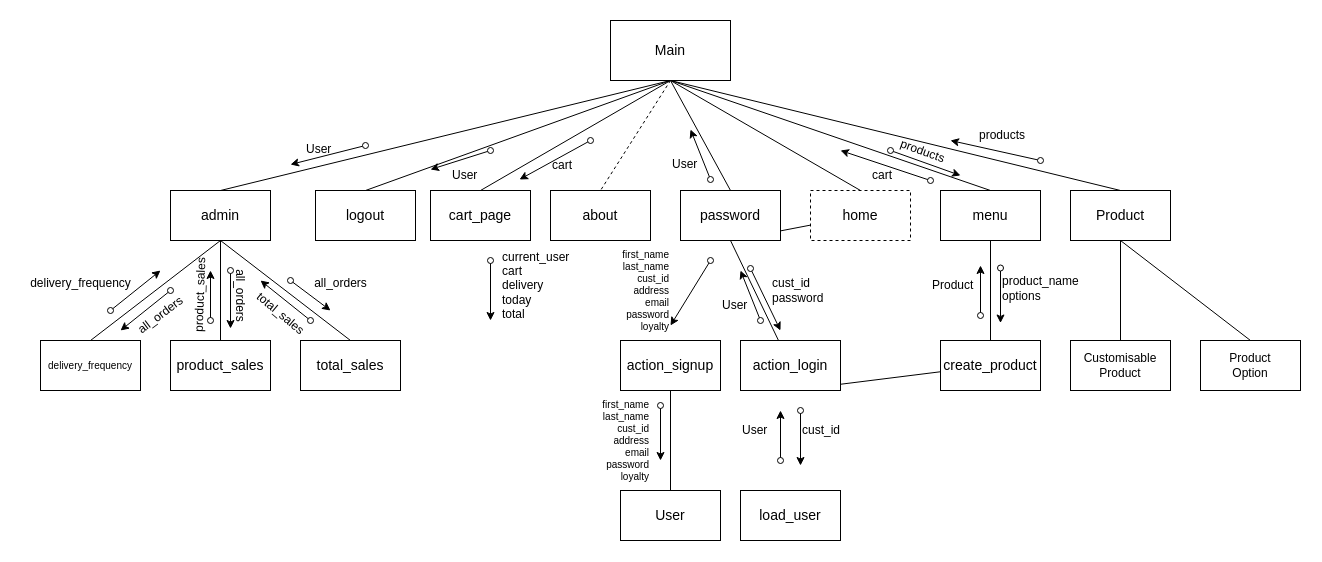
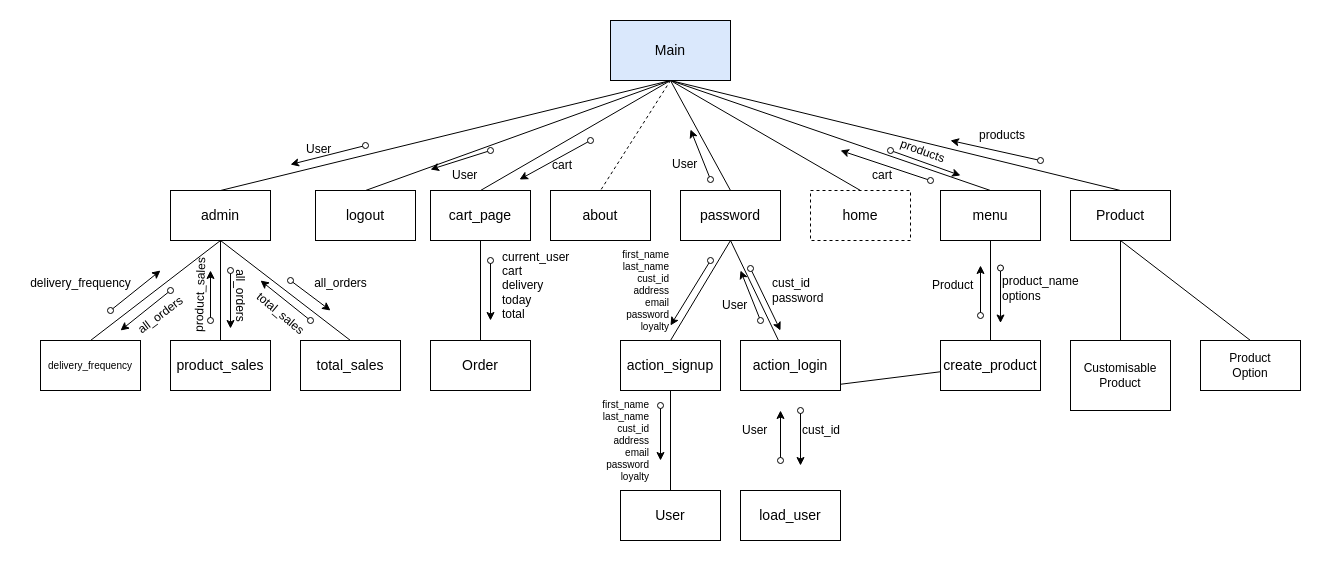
  <mxCell id="0" />
  <mxCell id="1" parent="0" />
  <mxCell id="2" style="rounded=0;orthogonalLoop=1;jettySize=auto;html=1;exitX=0.5;exitY=1;exitDx=0;exitDy=0;entryX=0.5;entryY=0;entryDx=0;entryDy=0;endArrow=none;endFill=0;" edge="1" parent="1" source="10" target="23"><mxGeometry relative="1" as="geometry" /></mxCell>
  <mxCell id="3" style="rounded=0;orthogonalLoop=1;jettySize=auto;html=1;exitX=0.5;exitY=1;exitDx=0;exitDy=0;entryX=0.5;entryY=0;entryDx=0;entryDy=0;endArrow=none;endFill=0;" edge="1" parent="1" source="10" target="24"><mxGeometry relative="1" as="geometry" /></mxCell>
  <mxCell id="4" style="rounded=0;orthogonalLoop=1;jettySize=auto;html=1;exitX=0.5;exitY=1;exitDx=0;exitDy=0;entryX=0.5;entryY=0;entryDx=0;entryDy=0;endArrow=none;endFill=0;" edge="1" parent="1" source="10" target="19"><mxGeometry relative="1" as="geometry" /></mxCell>
  <mxCell id="5" style="rounded=0;orthogonalLoop=1;jettySize=auto;html=1;exitX=0.5;exitY=1;exitDx=0;exitDy=0;entryX=0.5;entryY=0;entryDx=0;entryDy=0;endArrow=none;endFill=0;dashed=1;" edge="1" parent="1" source="10" target="12"><mxGeometry relative="1" as="geometry" /></mxCell>
  <mxCell id="6" style="rounded=0;orthogonalLoop=1;jettySize=auto;html=1;exitX=0.5;exitY=1;exitDx=0;exitDy=0;entryX=0.5;entryY=0;entryDx=0;entryDy=0;endArrow=none;endFill=0;" edge="1" parent="1" source="10" target="17"><mxGeometry relative="1" as="geometry" /></mxCell>
  <mxCell id="7" style="rounded=0;orthogonalLoop=1;jettySize=auto;html=1;exitX=0.5;exitY=1;exitDx=0;exitDy=0;entryX=0.5;entryY=0;entryDx=0;entryDy=0;endArrow=none;endFill=0;" edge="1" parent="1" source="10" target="11"><mxGeometry relative="1" as="geometry" /></mxCell>
  <mxCell id="8" style="rounded=0;orthogonalLoop=1;jettySize=auto;html=1;exitX=0.5;exitY=1;exitDx=0;exitDy=0;entryX=0.5;entryY=0;entryDx=0;entryDy=0;endArrow=none;endFill=0;" edge="1" parent="1" source="10" target="14"><mxGeometry relative="1" as="geometry" /></mxCell>
  <mxCell id="9" style="rounded=0;orthogonalLoop=1;jettySize=auto;html=1;exitX=0.5;exitY=1;exitDx=0;exitDy=0;entryX=0.5;entryY=0;entryDx=0;entryDy=0;endArrow=none;endFill=0;" edge="1" parent="1" source="10" target="36"><mxGeometry relative="1" as="geometry" /></mxCell>
- <mxCell id="10" value="&lt;font style=&quot;font-size: 14px;&quot;&gt;Main&lt;/font&gt;" style="rounded=0;whiteSpace=wrap;html=1;" vertex="1" parent="1"><mxGeometry x="610" y="20" width="120" height="60" as="geometry" /></mxCell>
+ <mxCell id="10" value="&lt;font style=&quot;font-size: 14px;&quot;&gt;Main&lt;/font&gt;" style="rounded=0;whiteSpace=wrap;html=1;fillColor=#dae8fc;" vertex="1" parent="1"><mxGeometry x="610" y="20" width="120" height="60" as="geometry" /></mxCell>
  <mxCell id="11" value="&lt;font style=&quot;font-size: 14px;&quot;&gt;home&lt;/font&gt;" style="rounded=0;whiteSpace=wrap;html=1;dashed=1;" vertex="1" parent="1"><mxGeometry x="810" y="190" width="100" height="50" as="geometry" /></mxCell>
  <mxCell id="12" value="&lt;font style=&quot;font-size: 14px;&quot;&gt;about&lt;/font&gt;" style="rounded=0;whiteSpace=wrap;html=1;" vertex="1" parent="1"><mxGeometry x="550" y="190" width="100" height="50" as="geometry" /></mxCell>
  <mxCell id="13" style="rounded=0;orthogonalLoop=1;jettySize=auto;html=1;exitX=0.5;exitY=1;exitDx=0;exitDy=0;entryX=0.5;entryY=0;entryDx=0;entryDy=0;endArrow=none;endFill=0;" edge="1" parent="1" source="14" target="32"><mxGeometry relative="1" as="geometry" /></mxCell>
  <mxCell id="14" value="&lt;font style=&quot;font-size: 14px;&quot;&gt;menu&lt;/font&gt;" style="rounded=0;whiteSpace=wrap;html=1;" vertex="1" parent="1"><mxGeometry x="940" y="190" width="100" height="50" as="geometry" /></mxCell>
- <mxCell id="15" style="rounded=0;orthogonalLoop=1;jettySize=auto;html=1;exitX=0.5;exitY=1;exitDx=0;exitDy=0;endArrow=none;endFill=0;" edge="1" parent="1" source="17" target="11"><mxGeometry relative="1" as="geometry" /></mxCell>
+ <mxCell id="15" style="rounded=0;orthogonalLoop=1;jettySize=auto;html=1;exitX=0.5;exitY=1;exitDx=0;exitDy=0;entryX=0.5;entryY=0;entryDx=0;entryDy=0;endArrow=none;endFill=0;" edge="1" parent="1" source="17" target="29"><mxGeometry relative="1" as="geometry" /></mxCell>
  <mxCell id="16" style="rounded=0;orthogonalLoop=1;jettySize=auto;html=1;exitX=0.5;exitY=1;exitDx=0;exitDy=0;endArrow=none;endFill=0;" edge="1" parent="1" source="17" target="31"><mxGeometry relative="1" as="geometry" /></mxCell>
  <mxCell id="17" value="&lt;font style=&quot;font-size: 14px;&quot;&gt;password&lt;/font&gt;" style="rounded=0;whiteSpace=wrap;html=1;" vertex="1" parent="1"><mxGeometry x="680" y="190" width="100" height="50" as="geometry" /></mxCell>
+ <mxCell id="18" style="rounded=0;orthogonalLoop=1;jettySize=auto;html=1;exitX=0.5;exitY=1;exitDx=0;exitDy=0;entryX=0.5;entryY=0;entryDx=0;entryDy=0;endArrow=none;endFill=0;" edge="1" parent="1" source="19" target="40"><mxGeometry relative="1" as="geometry" /></mxCell>
  <mxCell id="19" value="&lt;font style=&quot;font-size: 14px;&quot;&gt;cart_page&lt;/font&gt;" style="rounded=0;whiteSpace=wrap;html=1;" vertex="1" parent="1"><mxGeometry x="430" y="190" width="100" height="50" as="geometry" /></mxCell>
  <mxCell id="20" style="rounded=0;orthogonalLoop=1;jettySize=auto;html=1;exitX=0.5;exitY=1;exitDx=0;exitDy=0;entryX=0.5;entryY=0;entryDx=0;entryDy=0;endArrow=none;endFill=0;" edge="1" parent="1" source="23" target="25"><mxGeometry relative="1" as="geometry" /></mxCell>
  <mxCell id="21" style="rounded=0;orthogonalLoop=1;jettySize=auto;html=1;exitX=0.5;exitY=1;exitDx=0;exitDy=0;entryX=0.5;entryY=0;entryDx=0;entryDy=0;endArrow=none;endFill=0;" edge="1" parent="1" source="23" target="26"><mxGeometry relative="1" as="geometry" /></mxCell>
  <mxCell id="22" style="rounded=0;orthogonalLoop=1;jettySize=auto;html=1;exitX=0.5;exitY=1;exitDx=0;exitDy=0;entryX=0.5;entryY=0;entryDx=0;entryDy=0;endArrow=none;endFill=0;" edge="1" parent="1" source="23" target="27"><mxGeometry relative="1" as="geometry" /></mxCell>
  <mxCell id="23" value="&lt;font style=&quot;font-size: 14px;&quot;&gt;admin&lt;/font&gt;" style="rounded=0;whiteSpace=wrap;html=1;" vertex="1" parent="1"><mxGeometry x="170" y="190" width="100" height="50" as="geometry" /></mxCell>
  <mxCell id="24" value="&lt;font style=&quot;font-size: 14px;&quot;&gt;logout&lt;/font&gt;" style="rounded=0;whiteSpace=wrap;html=1;" vertex="1" parent="1"><mxGeometry x="315" y="190" width="100" height="50" as="geometry" /></mxCell>
  <mxCell id="25" value="&lt;font style=&quot;font-size: 10px;&quot;&gt;delivery_frequency&lt;/font&gt;" style="rounded=0;whiteSpace=wrap;html=1;" vertex="1" parent="1"><mxGeometry x="40" y="340" width="100" height="50" as="geometry" /></mxCell>
  <mxCell id="26" value="&lt;font style=&quot;font-size: 14px;&quot;&gt;product_sales&lt;/font&gt;" style="rounded=0;whiteSpace=wrap;html=1;" vertex="1" parent="1"><mxGeometry x="170" y="340" width="100" height="50" as="geometry" /></mxCell>
  <mxCell id="27" value="&lt;font style=&quot;font-size: 14px;&quot;&gt;total_sales&lt;/font&gt;" style="rounded=0;whiteSpace=wrap;html=1;" vertex="1" parent="1"><mxGeometry x="300" y="340" width="100" height="50" as="geometry" /></mxCell>
  <mxCell id="28" style="rounded=0;orthogonalLoop=1;jettySize=auto;html=1;exitX=0.5;exitY=1;exitDx=0;exitDy=0;entryX=0.5;entryY=0;entryDx=0;entryDy=0;endArrow=none;endFill=0;" edge="1" parent="1" source="29" target="39"><mxGeometry relative="1" as="geometry" /></mxCell>
  <mxCell id="29" value="&lt;font style=&quot;font-size: 14px;&quot;&gt;action_signup&lt;/font&gt;" style="rounded=0;whiteSpace=wrap;html=1;" vertex="1" parent="1"><mxGeometry x="620" y="340" width="100" height="50" as="geometry" /></mxCell>
  <mxCell id="30" style="rounded=0;orthogonalLoop=1;jettySize=auto;html=1;exitX=0.5;exitY=1;exitDx=0;exitDy=0;endArrow=none;endFill=0;" edge="1" parent="1" source="31" target="32"><mxGeometry relative="1" as="geometry" /></mxCell>
  <mxCell id="31" value="&lt;font style=&quot;font-size: 14px;&quot;&gt;action_login&lt;/font&gt;" style="rounded=0;whiteSpace=wrap;html=1;" vertex="1" parent="1"><mxGeometry x="740" y="340" width="100" height="50" as="geometry" /></mxCell>
  <mxCell id="32" value="&lt;font style=&quot;font-size: 14px;&quot;&gt;create_product&lt;/font&gt;" style="rounded=0;whiteSpace=wrap;html=1;" vertex="1" parent="1"><mxGeometry x="940" y="340" width="100" height="50" as="geometry" /></mxCell>
  <mxCell id="33" value="&lt;span style=&quot;font-size: 14px;&quot;&gt;load_user&lt;/span&gt;" style="rounded=0;whiteSpace=wrap;html=1;" vertex="1" parent="1"><mxGeometry x="740" y="490" width="100" height="50" as="geometry" /></mxCell>
  <mxCell id="34" style="rounded=0;orthogonalLoop=1;jettySize=auto;html=1;exitX=0.5;exitY=1;exitDx=0;exitDy=0;entryX=0.5;entryY=0;entryDx=0;entryDy=0;endArrow=none;endFill=0;" edge="1" parent="1" source="36" target="38"><mxGeometry relative="1" as="geometry" /></mxCell>
  <mxCell id="35" style="rounded=0;orthogonalLoop=1;jettySize=auto;html=1;exitX=0.5;exitY=1;exitDx=0;exitDy=0;entryX=0.5;entryY=0;entryDx=0;entryDy=0;endArrow=none;endFill=0;" edge="1" parent="1" source="36" target="37"><mxGeometry relative="1" as="geometry" /></mxCell>
  <mxCell id="36" value="&lt;font style=&quot;font-size: 14px;&quot;&gt;Product&lt;/font&gt;" style="rounded=0;whiteSpace=wrap;html=1;" vertex="1" parent="1"><mxGeometry x="1070" y="190" width="100" height="50" as="geometry" /></mxCell>
- <mxCell id="37" value="Customisable&lt;div&gt;Product&lt;/div&gt;" style="rounded=0;whiteSpace=wrap;html=1;" vertex="1" parent="1"><mxGeometry x="1070" y="340" width="100" height="50" as="geometry" /></mxCell>
+ <mxCell id="37" value="Customisable&lt;div&gt;Product&lt;/div&gt;" style="rounded=0;whiteSpace=wrap;html=1;" vertex="1" parent="1"><mxGeometry x="1070" y="340" width="100" height="70" as="geometry" /></mxCell>
  <mxCell id="38" value="Product&lt;div&gt;Option&lt;/div&gt;" style="rounded=0;whiteSpace=wrap;html=1;" vertex="1" parent="1"><mxGeometry x="1200" y="340" width="100" height="50" as="geometry" /></mxCell>
  <mxCell id="39" value="&lt;font style=&quot;font-size: 14px;&quot;&gt;User&lt;/font&gt;" style="rounded=0;whiteSpace=wrap;html=1;" vertex="1" parent="1"><mxGeometry x="620" y="490" width="100" height="50" as="geometry" /></mxCell>
+ <mxCell id="40" value="&lt;font style=&quot;font-size: 14px;&quot;&gt;Order&lt;/font&gt;" style="rounded=0;whiteSpace=wrap;html=1;" vertex="1" parent="1"><mxGeometry x="430" y="340" width="100" height="50" as="geometry" /></mxCell>
  <mxCell id="41" value="" style="endArrow=classic;html=1;rounded=0;startArrow=oval;startFill=0;" edge="1" parent="1"><mxGeometry width="50" height="50" relative="1" as="geometry"><mxPoint x="110" y="310" as="sourcePoint" /><mxPoint x="160" y="270" as="targetPoint" /></mxGeometry></mxCell>
  <mxCell id="42" value="delivery_frequency" style="text;html=1;align=center;verticalAlign=middle;resizable=0;points=[];autosize=1;strokeColor=none;fillColor=none;" vertex="1" parent="1"><mxGeometry x="20" y="268" width="120" height="30" as="geometry" /></mxCell>
  <mxCell id="43" value="" style="endArrow=classic;html=1;rounded=0;startArrow=oval;startFill=0;" edge="1" parent="1"><mxGeometry width="50" height="50" relative="1" as="geometry"><mxPoint x="210" y="320" as="sourcePoint" /><mxPoint x="210" y="270" as="targetPoint" /></mxGeometry></mxCell>
  <mxCell id="44" value="product_sales" style="text;html=1;align=center;verticalAlign=middle;resizable=0;points=[];autosize=1;strokeColor=none;fillColor=none;rotation=-88;" vertex="1" parent="1"><mxGeometry y="280" width="100" height="30" as="geometry" x="150" /></mxCell>
  <mxCell id="45" value="" style="endArrow=classic;html=1;rounded=0;startArrow=oval;startFill=0;" edge="1" parent="1"><mxGeometry width="50" height="50" relative="1" as="geometry"><mxPoint x="310" y="320" as="sourcePoint" /><mxPoint x="260" y="280" as="targetPoint" /></mxGeometry></mxCell>
  <mxCell id="46" value="total_sales" style="text;html=1;align=center;verticalAlign=middle;resizable=0;points=[];autosize=1;strokeColor=none;fillColor=none;rotation=40;" vertex="1" parent="1"><mxGeometry x="240" y="298" width="80" height="30" as="geometry" /></mxCell>
  <mxCell id="47" value="" style="endArrow=classic;html=1;rounded=0;startArrow=oval;startFill=0;" edge="1" parent="1"><mxGeometry width="50" height="50" relative="1" as="geometry"><mxPoint x="290" y="280" as="sourcePoint" /><mxPoint x="330" y="310" as="targetPoint" /></mxGeometry></mxCell>
  <mxCell id="48" value="all_orders" style="text;html=1;align=center;verticalAlign=middle;resizable=0;points=[];autosize=1;strokeColor=none;fillColor=none;" vertex="1" parent="1"><mxGeometry x="300" y="268" width="80" height="30" as="geometry" /></mxCell>
  <mxCell id="49" value="" style="endArrow=classic;html=1;rounded=0;startArrow=oval;startFill=0;" edge="1" parent="1"><mxGeometry width="50" height="50" relative="1" as="geometry"><mxPoint x="230" y="270" as="sourcePoint" /><mxPoint x="230" y="328" as="targetPoint" /></mxGeometry></mxCell>
  <mxCell id="50" value="all_orders" style="text;html=1;align=center;verticalAlign=middle;resizable=0;points=[];autosize=1;strokeColor=none;fillColor=none;rotation=90;" vertex="1" parent="1"><mxGeometry x="200" y="280" width="80" height="30" as="geometry" /></mxCell>
  <mxCell id="51" value="" style="endArrow=classic;html=1;rounded=0;startArrow=oval;startFill=0;" edge="1" parent="1"><mxGeometry width="50" height="50" relative="1" as="geometry"><mxPoint x="170" y="290" as="sourcePoint" /><mxPoint x="120" y="330" as="targetPoint" /></mxGeometry></mxCell>
  <mxCell id="52" value="all_orders" style="text;html=1;align=center;verticalAlign=middle;resizable=0;points=[];autosize=1;strokeColor=none;fillColor=none;rotation=323;" vertex="1" parent="1"><mxGeometry x="120" y="300" width="80" height="30" as="geometry" /></mxCell>
  <mxCell id="53" value="" style="endArrow=classic;html=1;rounded=0;startArrow=oval;startFill=0;" edge="1" parent="1"><mxGeometry width="50" height="50" relative="1" as="geometry"><mxPoint x="490" y="260" as="sourcePoint" /><mxPoint x="490" y="320" as="targetPoint" /></mxGeometry></mxCell>
  <mxCell id="54" value="current_user&lt;div&gt;cart&lt;/div&gt;&lt;div&gt;delivery&lt;/div&gt;&lt;div&gt;today&lt;/div&gt;&lt;div&gt;total&lt;/div&gt;" style="text;html=1;align=left;verticalAlign=middle;resizable=0;points=[];autosize=1;strokeColor=none;fillColor=none;" vertex="1" parent="1"><mxGeometry x="500" y="240" width="90" height="90" as="geometry" /></mxCell>
  <mxCell id="55" value="" style="endArrow=classic;html=1;rounded=0;startArrow=oval;startFill=0;" edge="1" parent="1"><mxGeometry width="50" height="50" relative="1" as="geometry"><mxPoint x="750" y="268" as="sourcePoint" /><mxPoint x="780" y="330" as="targetPoint" /></mxGeometry></mxCell>
  <mxCell id="56" value="cust_id&lt;div&gt;password&lt;/div&gt;" style="text;html=1;align=left;verticalAlign=middle;resizable=0;points=[];autosize=1;strokeColor=none;fillColor=none;" vertex="1" parent="1"><mxGeometry x="770" y="270" width="70" height="40" as="geometry" /></mxCell>
  <mxCell id="57" value="" style="endArrow=classic;html=1;rounded=0;startArrow=oval;startFill=0;" edge="1" parent="1"><mxGeometry width="50" height="50" relative="1" as="geometry"><mxPoint x="710" y="260" as="sourcePoint" /><mxPoint x="670" y="325" as="targetPoint" /></mxGeometry></mxCell>
  <mxCell id="58" value="first_name&lt;div style=&quot;font-size: 10px;&quot;&gt;last_name&lt;br style=&quot;font-size: 10px;&quot;&gt;cust_id&lt;br style=&quot;font-size: 10px;&quot;&gt;address&lt;br style=&quot;font-size: 10px;&quot;&gt;email&lt;br style=&quot;font-size: 10px;&quot;&gt;password&lt;br style=&quot;font-size: 10px;&quot;&gt;loyalty&lt;/div&gt;" style="text;html=1;align=right;verticalAlign=middle;resizable=0;points=[];autosize=1;strokeColor=none;fillColor=none;fontSize=10;" vertex="1" parent="1"><mxGeometry x="600" y="240" width="70" height="100" as="geometry" /></mxCell>
  <mxCell id="59" value="" style="endArrow=classic;html=1;rounded=0;startArrow=oval;startFill=0;" edge="1" parent="1"><mxGeometry width="50" height="50" relative="1" as="geometry"><mxPoint x="660" y="405" as="sourcePoint" /><mxPoint x="660" y="460" as="targetPoint" /></mxGeometry></mxCell>
  <mxCell id="60" value="first_name&lt;div style=&quot;font-size: 10px;&quot;&gt;last_name&lt;br style=&quot;font-size: 10px;&quot;&gt;cust_id&lt;br style=&quot;font-size: 10px;&quot;&gt;address&lt;br style=&quot;font-size: 10px;&quot;&gt;email&lt;br style=&quot;font-size: 10px;&quot;&gt;password&lt;br style=&quot;font-size: 10px;&quot;&gt;loyalty&lt;/div&gt;" style="text;html=1;align=right;verticalAlign=middle;resizable=0;points=[];autosize=1;strokeColor=none;fillColor=none;fontSize=10;" vertex="1" parent="1"><mxGeometry x="580" y="390" width="70" height="100" as="geometry" /></mxCell>
  <mxCell id="61" value="" style="endArrow=classic;html=1;rounded=0;startArrow=oval;startFill=0;" edge="1" parent="1"><mxGeometry width="50" height="50" relative="1" as="geometry"><mxPoint x="800" y="410" as="sourcePoint" /><mxPoint x="800" y="465" as="targetPoint" /></mxGeometry></mxCell>
  <mxCell id="62" value="cust_id" style="text;html=1;align=left;verticalAlign=middle;resizable=0;points=[];autosize=1;strokeColor=none;fillColor=none;" vertex="1" parent="1"><mxGeometry x="800" y="415" width="60" height="30" as="geometry" /></mxCell>
  <mxCell id="63" value="" style="endArrow=classic;html=1;rounded=0;startArrow=oval;startFill=0;" edge="1" parent="1"><mxGeometry width="50" height="50" relative="1" as="geometry"><mxPoint x="780" y="460" as="sourcePoint" /><mxPoint x="780" y="410" as="targetPoint" /></mxGeometry></mxCell>
  <mxCell id="64" value="User" style="text;html=1;align=left;verticalAlign=middle;resizable=0;points=[];autosize=1;strokeColor=none;fillColor=none;" vertex="1" parent="1"><mxGeometry x="740" y="415" width="50" height="30" as="geometry" /></mxCell>
  <mxCell id="65" value="product_name&lt;div&gt;options&lt;/div&gt;" style="text;html=1;align=left;verticalAlign=middle;resizable=0;points=[];autosize=1;strokeColor=none;fillColor=none;" vertex="1" parent="1"><mxGeometry x="1000" y="267.5" width="100" height="40" as="geometry" /></mxCell>
  <mxCell id="66" value="" style="endArrow=classic;html=1;rounded=0;startArrow=oval;startFill=0;" edge="1" parent="1"><mxGeometry width="50" height="50" relative="1" as="geometry"><mxPoint x="1000" y="267.5" as="sourcePoint" /><mxPoint x="1000" y="322.5" as="targetPoint" /></mxGeometry></mxCell>
  <mxCell id="67" value="Product" style="text;html=1;align=left;verticalAlign=middle;resizable=0;points=[];autosize=1;strokeColor=none;fillColor=none;" vertex="1" parent="1"><mxGeometry x="930" y="270" width="60" height="30" as="geometry" /></mxCell>
  <mxCell id="68" value="" style="endArrow=classic;html=1;rounded=0;startArrow=oval;startFill=0;" edge="1" parent="1"><mxGeometry width="50" height="50" relative="1" as="geometry"><mxPoint x="980" y="315" as="sourcePoint" /><mxPoint x="980" y="265" as="targetPoint" /></mxGeometry></mxCell>
  <mxCell id="69" value="products" style="text;html=1;align=left;verticalAlign=middle;resizable=0;points=[];autosize=1;strokeColor=none;fillColor=none;" vertex="1" parent="1"><mxGeometry x="977" y="120" width="70" height="30" as="geometry" /></mxCell>
  <mxCell id="70" value="" style="endArrow=classic;html=1;rounded=0;startArrow=oval;startFill=0;" edge="1" parent="1"><mxGeometry width="50" height="50" relative="1" as="geometry"><mxPoint x="1040" y="160" as="sourcePoint" /><mxPoint x="950" y="140" as="targetPoint" /></mxGeometry></mxCell>
  <mxCell id="71" value="" style="endArrow=classic;html=1;rounded=0;startArrow=oval;startFill=0;" edge="1" parent="1"><mxGeometry width="50" height="50" relative="1" as="geometry"><mxPoint x="930" y="180" as="sourcePoint" /><mxPoint x="840" y="150" as="targetPoint" /></mxGeometry></mxCell>
  <mxCell id="72" value="cart" style="text;html=1;align=left;verticalAlign=middle;resizable=0;points=[];autosize=1;strokeColor=none;fillColor=none;" vertex="1" parent="1"><mxGeometry x="870" y="160" width="40" height="30" as="geometry" /></mxCell>
  <mxCell id="73" value="" style="endArrow=classic;html=1;rounded=0;startArrow=oval;startFill=0;" edge="1" parent="1"><mxGeometry width="50" height="50" relative="1" as="geometry"><mxPoint x="890" y="150" as="sourcePoint" /><mxPoint x="960" y="175" as="targetPoint" /></mxGeometry></mxCell>
  <mxCell id="74" value="products" style="text;html=1;align=left;verticalAlign=middle;resizable=0;points=[];autosize=1;strokeColor=none;fillColor=none;rotation=20;" vertex="1" parent="1"><mxGeometry x="897" y="139" width="70" height="30" as="geometry" /></mxCell>
  <mxCell id="75" value="User" style="text;html=1;align=left;verticalAlign=middle;resizable=0;points=[];autosize=1;strokeColor=none;fillColor=none;" vertex="1" parent="1"><mxGeometry x="720" y="290" width="50" height="30" as="geometry" /></mxCell>
  <mxCell id="76" value="" style="endArrow=classic;html=1;rounded=0;startArrow=oval;startFill=0;" edge="1" parent="1"><mxGeometry width="50" height="50" relative="1" as="geometry"><mxPoint x="760" y="320" as="sourcePoint" /><mxPoint x="740" y="270" as="targetPoint" /></mxGeometry></mxCell>
  <mxCell id="77" value="" style="endArrow=classic;html=1;rounded=0;startArrow=oval;startFill=0;" edge="1" parent="1"><mxGeometry width="50" height="50" relative="1" as="geometry"><mxPoint x="710" y="179" as="sourcePoint" /><mxPoint x="690" y="129" as="targetPoint" /></mxGeometry></mxCell>
  <mxCell id="78" value="User" style="text;html=1;align=left;verticalAlign=middle;resizable=0;points=[];autosize=1;strokeColor=none;fillColor=none;" vertex="1" parent="1"><mxGeometry x="670" y="149" width="50" height="30" as="geometry" /></mxCell>
  <mxCell id="79" value="" style="endArrow=classic;html=1;rounded=0;startArrow=oval;startFill=0;" edge="1" parent="1"><mxGeometry width="50" height="50" relative="1" as="geometry"><mxPoint x="490" y="150" as="sourcePoint" /><mxPoint x="430" y="169" as="targetPoint" /></mxGeometry></mxCell>
  <mxCell id="80" value="User" style="text;html=1;align=left;verticalAlign=middle;resizable=0;points=[];autosize=1;strokeColor=none;fillColor=none;" vertex="1" parent="1"><mxGeometry x="450" y="160" width="50" height="30" as="geometry" /></mxCell>
  <mxCell id="81" value="" style="endArrow=classic;html=1;rounded=0;startArrow=oval;startFill=0;" edge="1" parent="1"><mxGeometry width="50" height="50" relative="1" as="geometry"><mxPoint x="590" y="140" as="sourcePoint" /><mxPoint x="519" y="179" as="targetPoint" /></mxGeometry></mxCell>
  <mxCell id="82" value="cart" style="text;html=1;align=left;verticalAlign=middle;resizable=0;points=[];autosize=1;strokeColor=none;fillColor=none;" vertex="1" parent="1"><mxGeometry x="550" y="150" width="40" height="30" as="geometry" /></mxCell>
  <mxCell id="83" value="User" style="text;html=1;align=left;verticalAlign=middle;resizable=0;points=[];autosize=1;strokeColor=none;fillColor=none;" vertex="1" parent="1"><mxGeometry x="304" y="134" width="50" height="30" as="geometry" /></mxCell>
  <mxCell id="84" value="" style="endArrow=classic;html=1;rounded=0;startArrow=oval;startFill=0;" edge="1" parent="1"><mxGeometry width="50" height="50" relative="1" as="geometry"><mxPoint x="365" y="145" as="sourcePoint" /><mxPoint x="290" y="164" as="targetPoint" /></mxGeometry></mxCell>
